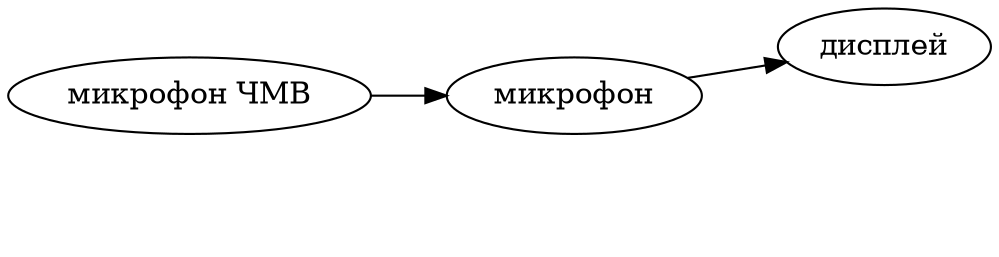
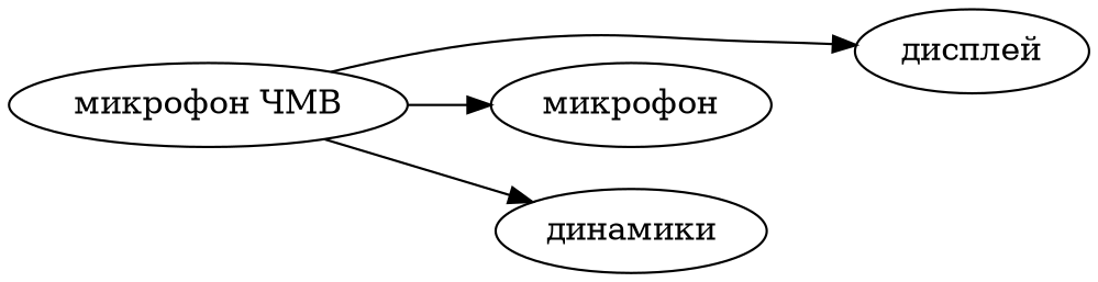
  digraph {
    rankdir=LR
    n1 [label="микрофон ЧМВ"]
    "дисплей"
    "микрофон"
-   "микрофон" -> "дисплей"
+   "динамики"
+   n1 -> "дисплей"
    n1 -> "микрофон"
+   n1 -> "динамики"
  }
